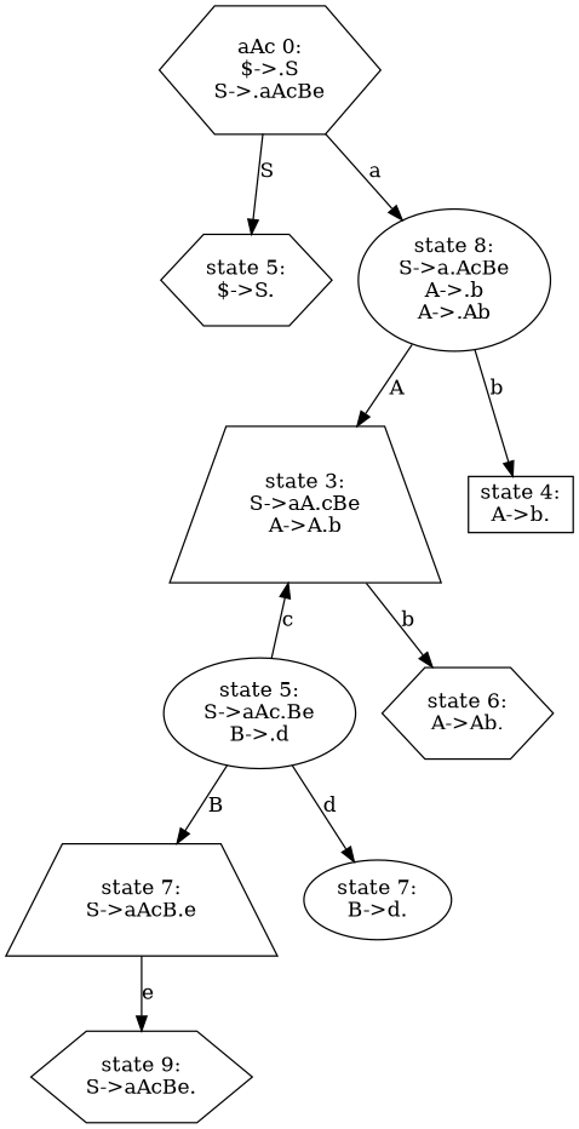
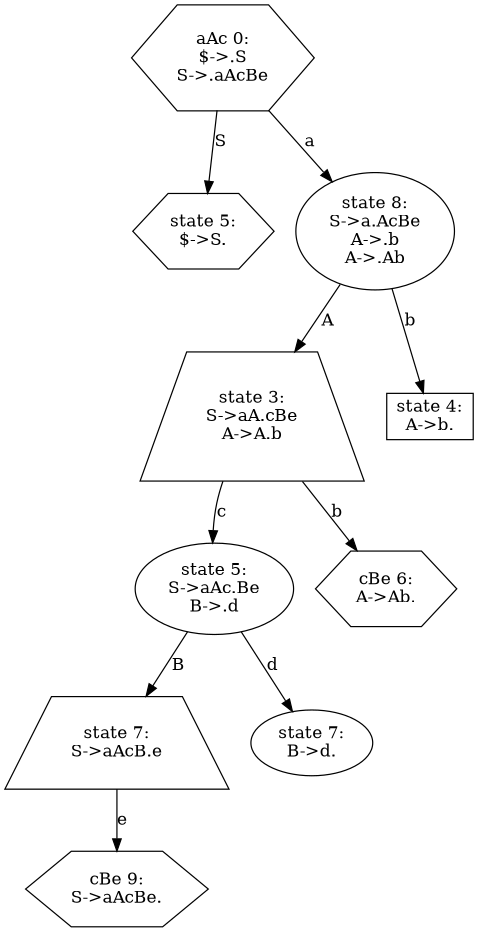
  digraph {
    node [shape=hexagon]
    n1 [label="aAc 0:\n$->.S\nS->.aAcBe"]
    n2 [label="state 5:\n$->S."]
    n3 [label="state 8:\nS->a.AcBe\nA->.b\nA->.Ab" shape=ellipse]
    n4 [label="state 3:\nS->aA.cBe\nA->A.b" shape=trapezium]
    n5 [label="state 4:\nA->b." shape=box]
    n6 [label="state 5:\nS->aAc.Be\nB->.d" shape=ellipse]
-   n7 [label="state 6:\nA->Ab."]
+   n7 [label="cBe 6:\nA->Ab."]
    n8 [label="state 7:\nS->aAcB.e" shape=trapezium]
    n9 [label="state 7:\nB->d." shape=ellipse]
-   n10 [label="state 9:\nS->aAcBe."]
+   n10 [label="cBe 9:\nS->aAcBe."]
    n1 -> n2 [label=S]
    n1 -> n3 [label=a]
    n3 -> n4 [label=A]
    n3 -> n5 [label=b]
-   n6 -> n4 [label=c]
+   n4 -> n6 [label=c]
    n4 -> n7 [label=b]
    n6 -> n8 [label=B]
    n6 -> n9 [label=d]
    n8 -> n10 [label=e]
  }
